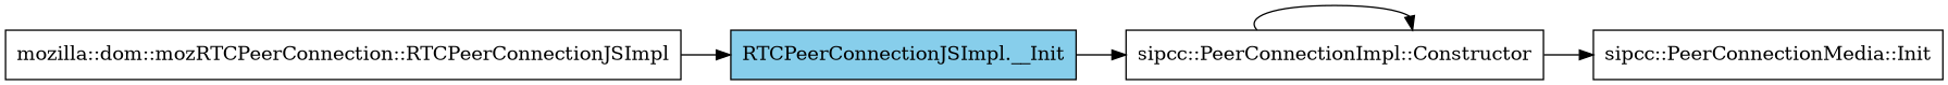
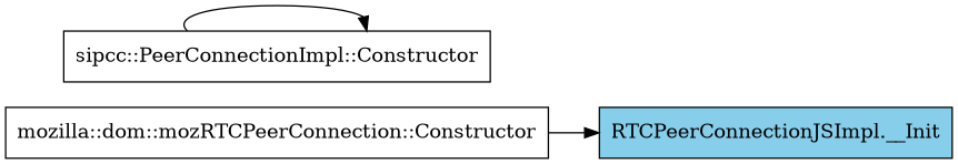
  digraph {
    rankdir=LR
    node [shape=box]
    "RTCPeerConnectionJSImpl.__Init" [fillcolor=skyblue style=filled]
    n2 [label="sipcc::PeerConnectionImpl::Constructor"]
-   "sipcc::PeerConnectionMedia::Init"
-   "mozilla::dom::mozRTCPeerConnection::Constructor" [label="mozilla::dom::mozRTCPeerConnection::RTCPeerConnectionJSImpl"]
-   "RTCPeerConnectionJSImpl.__Init" -> n2
+   "mozilla::dom::mozRTCPeerConnection::Constructor"
    n2 -> n2
-   n2 -> "sipcc::PeerConnectionMedia::Init"
    "mozilla::dom::mozRTCPeerConnection::Constructor" -> "RTCPeerConnectionJSImpl.__Init"
  }
